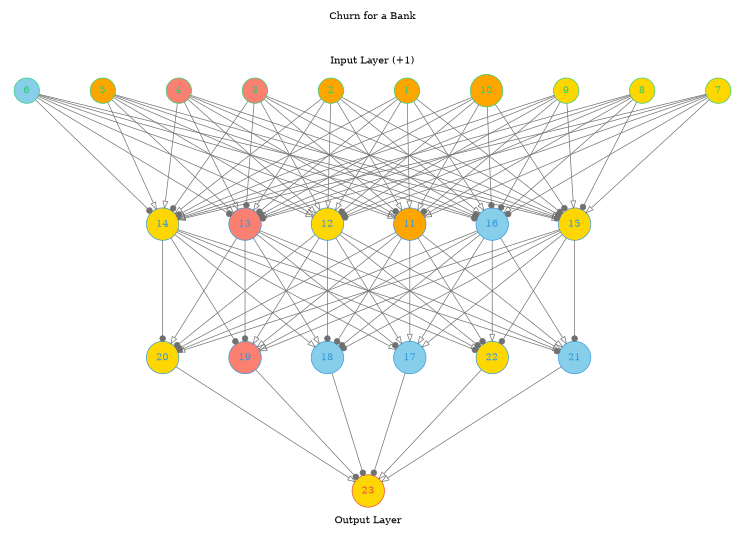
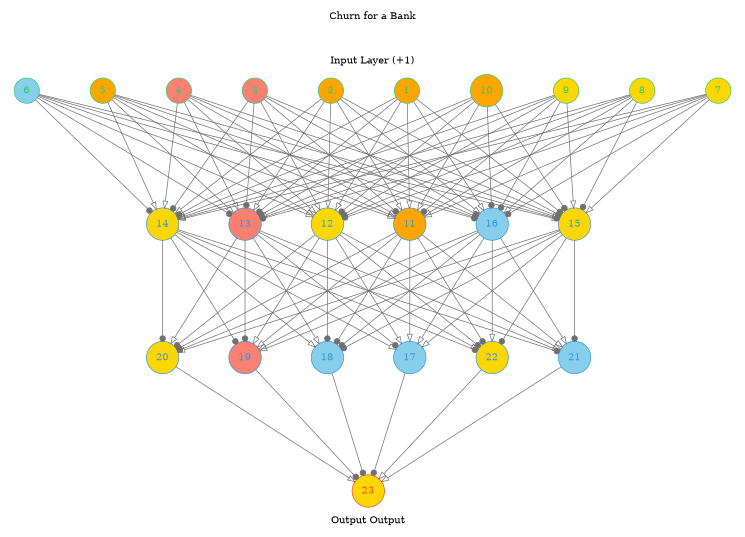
  digraph {
    arrowShape=none
    nodesep=1
    ranksep=2
    splines=false
    node [color="#3498db" fontcolor="#3498db" shape=circle style=filled fillcolor=gold]
    edge [arrowhead=onormal color="#707070"]
    1 [color="#2ecc71" fontcolor="#2ecc71" fillcolor=orange]
    2 [color="#2ecc71" fontcolor="#2ecc71" fillcolor=orange]
    3 [color="#2ecc71" fontcolor="#2ecc71" fillcolor=salmon]
    4 [color="#2ecc71" fontcolor="#2ecc71" fillcolor=salmon]
    5 [color="#2ecc71" fontcolor="#2ecc71" fillcolor=orange]
    6 [color="#2ecc71" fontcolor="#2ecc71" fillcolor=skyblue]
    7 [color="#2ecc71" fontcolor="#2ecc71"]
    8 [color="#2ecc71" fontcolor="#2ecc71"]
    9 [color="#2ecc71" fontcolor="#2ecc71"]
    10 [color="#2ecc71" fontcolor="#2ecc71" fillcolor=orange]
    11 [fillcolor=orange]
    12
    13 [fillcolor=salmon]
    14
    15
    16 [fillcolor=skyblue]
    17 [fillcolor=skyblue]
    18 [fillcolor=skyblue]
    19 [fillcolor=salmon]
    20
    21 [fillcolor=skyblue]
    22
    23 [color="#e74c3c" fontcolor="#e74c3c"]
    subgraph cluster_1 {
      color=white
      label="Churn for a Bank\n\n\n\nInput Layer (+1)"
      rank=same
      1
      2
      3
      4
      5
      6
      7
      8
      9
      10
    }
    subgraph cluster_2 {
      color=white
      labeljust=right
      labelloc=b
      rank=same
      11
      12
      13
      14
      15
      16
    }
    subgraph cluster_3 {
      color=white
      labeljust=right
      labelloc=b
      rank=same
      17
      18
      19
      20
      21
      22
    }
    subgraph cluster_4 {
      color=white
-     label="Output Layer"
+     label="Output Output"
      labeljust=1
      labelloc=bottom
      rank=same
      23
    }
    1 -> 11
    1 -> 12
    1 -> 13 [arrowhead=dot]
    1 -> 14 [arrowhead=dot]
    1 -> 15 [arrowhead=dot]
    1 -> 16
    2 -> 11
    2 -> 12
    2 -> 13
    2 -> 14
    2 -> 15 [arrowhead=dot]
    2 -> 16
    3 -> 11 [arrowhead=dot]
    3 -> 12
    3 -> 13 [arrowhead=dot]
    3 -> 14 [arrowhead=dot]
    3 -> 15
    3 -> 16 [arrowhead=dot]
    4 -> 11
    4 -> 12
    4 -> 13
    4 -> 14
    4 -> 15
    4 -> 16 [arrowhead=dot]
    5 -> 11
    5 -> 12
    5 -> 13
    5 -> 14
    5 -> 15 [arrowhead=dot]
    5 -> 16 [arrowhead=dot]
    6 -> 11
    6 -> 12
    6 -> 13 [arrowhead=dot]
    6 -> 14 [arrowhead=dot]
    6 -> 15
    6 -> 16 [arrowhead=dot]
    7 -> 11
    7 -> 12 [arrowhead=dot]
    7 -> 13 [arrowhead=dot]
    7 -> 14
    7 -> 15
    7 -> 16 [arrowhead=dot]
    8 -> 11
    8 -> 12 [arrowhead=dot]
    8 -> 13 [arrowhead=dot]
    8 -> 14
    8 -> 15 [arrowhead=dot]
    8 -> 16
    9 -> 11 [arrowhead=dot]
    9 -> 12 [arrowhead=dot]
    9 -> 13
    9 -> 14
    9 -> 15
    9 -> 16 [arrowhead=dot]
    10 -> 11
    10 -> 12 [arrowhead=dot]
    10 -> 13 [arrowhead=dot]
    10 -> 14
    10 -> 15 [arrowhead=dot]
    10 -> 16 [arrowhead=dot]
    11 -> 17
    11 -> 18 [arrowhead=dot]
    11 -> 19
    11 -> 20 [arrowhead=dot]
    11 -> 21
    11 -> 22 [arrowhead=dot]
    12 -> 17
    12 -> 18 [arrowhead=dot]
    12 -> 19
    12 -> 20 [arrowhead=dot]
    12 -> 21
    12 -> 22 [arrowhead=dot]
    13 -> 17 [arrowhead=dot]
    13 -> 18
    13 -> 19 [arrowhead=dot]
    13 -> 20
    13 -> 21
    13 -> 22
    14 -> 17
    14 -> 18
    14 -> 19 [arrowhead=dot]
    14 -> 20 [arrowhead=dot]
    14 -> 21 [arrowhead=dot]
    14 -> 22 [arrowhead=dot]
    15 -> 17
    15 -> 18 [arrowhead=dot]
    15 -> 19
    15 -> 20
    15 -> 21 [arrowhead=dot]
    15 -> 22 [arrowhead=dot]
    16 -> 17
    16 -> 18 [arrowhead=dot]
    16 -> 19
    16 -> 20 [arrowhead=dot]
    16 -> 21
    16 -> 22
    17 -> 23 [arrowhead=dot]
    18 -> 23 [arrowhead=dot]
    19 -> 23 [arrowhead=dot]
    20 -> 23
    21 -> 23
    22 -> 23
  }
